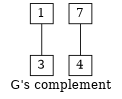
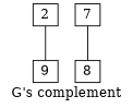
  strict graph {
    label="G's complement"
    node [shape=dot]
-   n1 [height=0 label=1 width=0]
-   n2 [height=0 label=3 width=0]
+   n1 [height=0 label=2 width=0]
+   n2 [height=0 label=9 width=0]
    n3 [height=0 label=7 width=0]
-   n4 [height=0 label=4 width=0]
+   n4 [height=0 label=8 width=0]
    n1 -- n2
    n3 -- n4
  }
